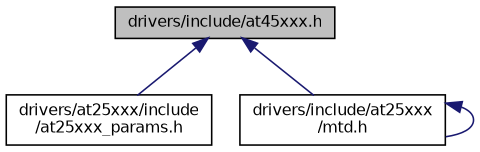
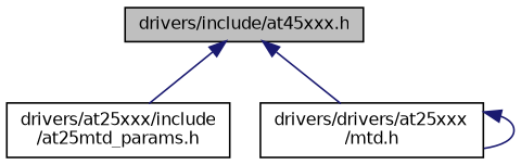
  digraph {
    node [color=black fillcolor=white fontname=Helvetica fontsize=10 shape=record style=filled]
    edge [color=midnightblue dir=back fontname=Helvetica fontsize=10 labelfontname=Helvetica labelfontsize=10 style=solid]
    n1 [fillcolor=grey75 fontcolor=black height=0.2 label="drivers/include/at45xxx.h" width=0.4]
-   n2 [height=0.2 label="drivers/at25xxx/include\l/at25xxx_params.h" width=0.4]
-   n3 [height=0.2 label="drivers/include/at25xxx\l/mtd.h" width=0.4]
+   n2 [height=0.2 label="drivers/at25xxx/include\l/at25mtd_params.h" width=0.4]
+   n3 [height=0.2 label="drivers/drivers/at25xxx\l/mtd.h" width=0.4]
    n1 -> n2
    n1 -> n3
    n3 -> n3
  }
